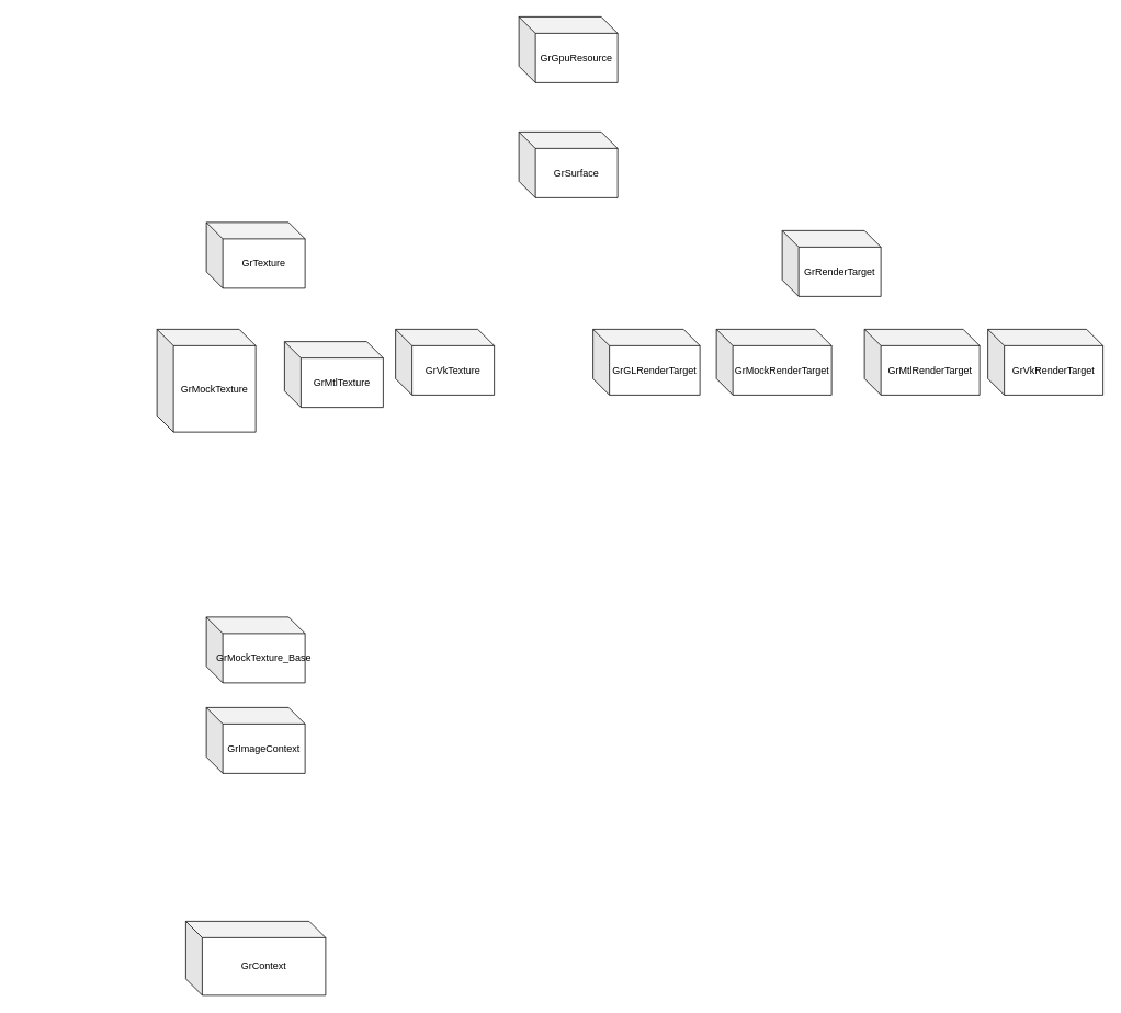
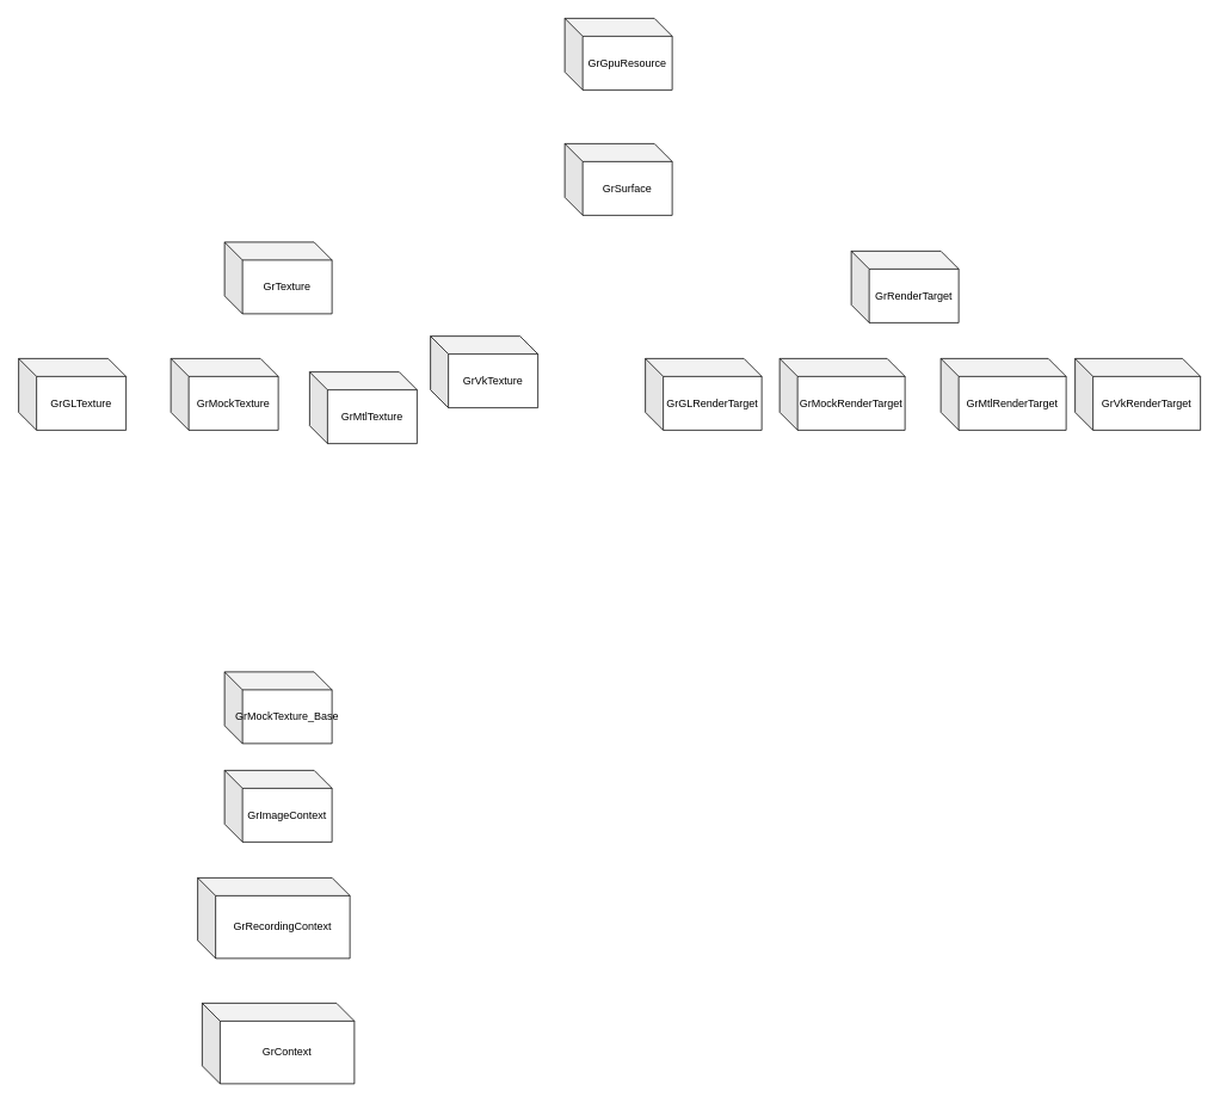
  <mxCell id="0" />
  <mxCell id="1" parent="0" />
  <mxCell id="2" value="GrSurface" style="shape=cube;whiteSpace=wrap;html=1;boundedLbl=1;backgroundOutline=1;darkOpacity=0.05;darkOpacity2=0.1;" parent="1" vertex="1"><mxGeometry x="630" y="160" width="120" height="80" as="geometry" /></mxCell>
  <mxCell id="3" value="GrGpuResource" style="shape=cube;whiteSpace=wrap;html=1;boundedLbl=1;backgroundOutline=1;darkOpacity=0.05;darkOpacity2=0.1;" parent="1" vertex="1"><mxGeometry x="630" y="20" width="120" height="80" as="geometry" /></mxCell>
  <mxCell id="4" value="GrTexture" style="shape=cube;whiteSpace=wrap;html=1;boundedLbl=1;backgroundOutline=1;darkOpacity=0.05;darkOpacity2=0.1;" parent="1" vertex="1"><mxGeometry x="250" y="270" width="120" height="80" as="geometry" /></mxCell>
  <mxCell id="5" value="GrRenderTarget" style="shape=cube;whiteSpace=wrap;html=1;boundedLbl=1;backgroundOutline=1;darkOpacity=0.05;darkOpacity2=0.1;" parent="1" vertex="1"><mxGeometry x="950" y="280" width="120" height="80" as="geometry" /></mxCell>
  <mxCell id="6" value="GrGLRenderTarget" style="shape=cube;whiteSpace=wrap;html=1;boundedLbl=1;backgroundOutline=1;darkOpacity=0.05;darkOpacity2=0.1;" parent="1" vertex="1"><mxGeometry x="720" y="400" width="130" height="80" as="geometry" /></mxCell>
  <mxCell id="7" value="GrMockRenderTarget" style="shape=cube;whiteSpace=wrap;html=1;boundedLbl=1;backgroundOutline=1;darkOpacity=0.05;darkOpacity2=0.1;" parent="1" vertex="1"><mxGeometry x="870" y="400" width="140" height="80" as="geometry" /></mxCell>
  <mxCell id="8" value="GrMtlRenderTarget" style="shape=cube;whiteSpace=wrap;html=1;boundedLbl=1;backgroundOutline=1;darkOpacity=0.05;darkOpacity2=0.1;" parent="1" vertex="1"><mxGeometry x="1050" y="400" width="140" height="80" as="geometry" /></mxCell>
  <mxCell id="9" value="GrVkRenderTarget" style="shape=cube;whiteSpace=wrap;html=1;boundedLbl=1;backgroundOutline=1;darkOpacity=0.05;darkOpacity2=0.1;" parent="1" vertex="1"><mxGeometry x="1200" y="400" width="140" height="80" as="geometry" /></mxCell>
- <mxCell id="11" value="GrMockTexture" style="shape=cube;whiteSpace=wrap;html=1;boundedLbl=1;backgroundOutline=1;darkOpacity=0.05;darkOpacity2=0.1;" parent="1" vertex="1"><mxGeometry x="190" y="400" width="120" height="125" as="geometry" /></mxCell>
+ <mxCell id="10" value="GrGLTexture" style="shape=cube;whiteSpace=wrap;html=1;boundedLbl=1;backgroundOutline=1;darkOpacity=0.05;darkOpacity2=0.1;" parent="1" vertex="1"><mxGeometry x="20" y="400" width="120" height="80" as="geometry" /></mxCell>
+ <mxCell id="11" value="GrMockTexture" style="shape=cube;whiteSpace=wrap;html=1;boundedLbl=1;backgroundOutline=1;darkOpacity=0.05;darkOpacity2=0.1;" parent="1" vertex="1"><mxGeometry x="190" y="400" width="120" height="80" as="geometry" /></mxCell>
  <mxCell id="12" value="GrMtlTexture" style="shape=cube;whiteSpace=wrap;html=1;boundedLbl=1;backgroundOutline=1;darkOpacity=0.05;darkOpacity2=0.1;" parent="1" vertex="1"><mxGeometry x="345" y="415" width="120" height="80" as="geometry" /></mxCell>
- <mxCell id="13" value="GrVkTexture" style="shape=cube;whiteSpace=wrap;html=1;boundedLbl=1;backgroundOutline=1;darkOpacity=0.05;darkOpacity2=0.1;" parent="1" vertex="1"><mxGeometry x="480" y="400" width="120" height="80" as="geometry" /></mxCell>
+ <mxCell id="13" value="GrVkTexture" style="shape=cube;whiteSpace=wrap;html=1;boundedLbl=1;backgroundOutline=1;darkOpacity=0.05;darkOpacity2=0.1;" parent="1" vertex="1"><mxGeometry x="480" y="375" width="120" height="80" as="geometry" /></mxCell>
  <mxCell id="14" value="GrMockTexture_Base" style="shape=cube;whiteSpace=wrap;html=1;boundedLbl=1;backgroundOutline=1;darkOpacity=0.05;darkOpacity2=0.1;" parent="1" vertex="1"><mxGeometry x="250" y="750" width="120" height="80" as="geometry" /></mxCell>
  <mxCell id="15" value="GrImageContext" style="shape=cube;whiteSpace=wrap;html=1;boundedLbl=1;backgroundOutline=1;darkOpacity=0.05;darkOpacity2=0.1;" parent="1" vertex="1"><mxGeometry x="250" y="860" width="120" height="80" as="geometry" /></mxCell>
+ <mxCell id="16" value="GrRecordingContext" style="shape=cube;whiteSpace=wrap;html=1;boundedLbl=1;backgroundOutline=1;darkOpacity=0.05;darkOpacity2=0.1;" parent="1" vertex="1"><mxGeometry x="220" y="980" width="170" height="90" as="geometry" /></mxCell>
  <mxCell id="17" value="GrContext" style="shape=cube;whiteSpace=wrap;html=1;boundedLbl=1;backgroundOutline=1;darkOpacity=0.05;darkOpacity2=0.1;" parent="1" vertex="1"><mxGeometry x="225" y="1120" width="170" height="90" as="geometry" /></mxCell>
